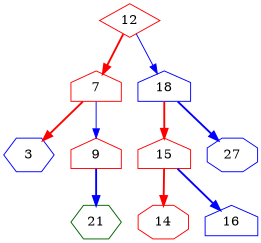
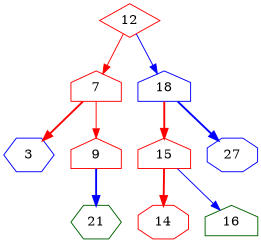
  digraph {
    node [color=red shape=house]
    edge [color=blue style=bold]
    n1 [color=blue label=3 shape=hexagon]
    n2 [label=7]
    n3 [label=9]
    n4 [color=darkgreen label=21 shape=hexagon]
    n5 [label=12 shape=diamond]
    n6 [color=blue label=18]
    n7 [label=15]
    n8 [color=blue label=27 shape=octagon]
    n9 [label=14 shape=octagon]
-   n10 [color=blue label=16]
+   n10 [color=darkgreen label=16]
    n2 -> n1 [color=red]
-   n2 -> n3 [style=solid]
+   n2 -> n3 [color=red style=solid]
    n3 -> n4
-   n5 -> n2 [color=red]
+   n5 -> n2 [color=red style=solid]
    n5 -> n6 [style=solid]
    n6 -> n7 [color=red]
    n6 -> n8
    n7 -> n9 [color=red]
-   n7 -> n10
+   n7 -> n10 [style=solid]
  }
